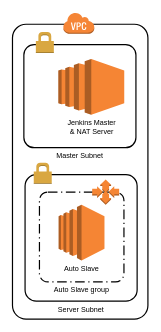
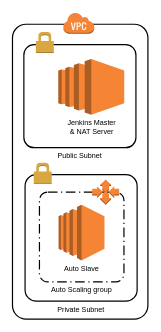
  <mxCell id="0" />
  <mxCell id="1" parent="0" />
  <mxCell id="2" value="" style="rounded=1;arcSize=10;dashed=0;strokeColor=#000000;fillColor=none;gradientColor=none;strokeWidth=2;" vertex="1" parent="1"><mxGeometry x="20" y="40" width="226" height="492" as="geometry" /></mxCell>
- <mxCell id="3" value="Server Subnet" style="rounded=1;arcSize=10;dashed=0;strokeColor=#000000;fillColor=none;gradientColor=none;strokeWidth=2;labelPosition=center;verticalLabelPosition=bottom;align=center;verticalAlign=top;" vertex="1" parent="1"><mxGeometry x="41" y="291" width="187" height="211" as="geometry" /></mxCell>
- <mxCell id="4" value="Auto Slave group" style="rounded=1;arcSize=10;dashed=1;strokeColor=#000000;fillColor=none;gradientColor=none;dashPattern=8 3 1 3;strokeWidth=2;verticalAlign=top;labelPosition=center;verticalLabelPosition=bottom;align=center;" vertex="1" parent="1"><mxGeometry x="65" y="320" width="141" height="150" as="geometry" /></mxCell>
- <mxCell id="5" value="Master Subnet" style="rounded=1;arcSize=10;dashed=0;strokeColor=#000000;fillColor=none;gradientColor=none;strokeWidth=2;labelPosition=center;verticalLabelPosition=bottom;align=center;verticalAlign=top;" vertex="1" parent="1"><mxGeometry x="39" y="74" width="187" height="172" as="geometry" /></mxCell>
+ <mxCell id="3" value="Private Subnet" style="rounded=1;arcSize=10;dashed=0;strokeColor=#000000;fillColor=none;gradientColor=none;strokeWidth=2;labelPosition=center;verticalLabelPosition=bottom;align=center;verticalAlign=top;" vertex="1" parent="1"><mxGeometry x="41" y="291" width="187" height="211" as="geometry" /></mxCell>
+ <mxCell id="4" value="Auto Scaling group" style="rounded=1;arcSize=10;dashed=1;strokeColor=#000000;fillColor=none;gradientColor=none;dashPattern=8 3 1 3;strokeWidth=2;verticalAlign=top;labelPosition=center;verticalLabelPosition=bottom;align=center;" vertex="1" parent="1"><mxGeometry x="65" y="320" width="141" height="150" as="geometry" /></mxCell>
+ <mxCell id="5" value="Public Subnet" style="rounded=1;arcSize=10;dashed=0;strokeColor=#000000;fillColor=none;gradientColor=none;strokeWidth=2;labelPosition=center;verticalLabelPosition=bottom;align=center;verticalAlign=top;" vertex="1" parent="1"><mxGeometry x="39" y="74" width="187" height="172" as="geometry" /></mxCell>
  <mxCell id="6" value="" style="dashed=0;html=1;shape=mxgraph.aws3.permissions;fillColor=#D9A741;gradientColor=none;dashed=0;" vertex="1" parent="1"><mxGeometry x="59" y="53" width="30" height="35" as="geometry" /></mxCell>
  <mxCell id="7" value="&lt;div&gt;Jenkins Master&lt;/div&gt;&lt;div&gt;&amp;amp; NAT Server&lt;br&gt;&lt;/div&gt;" style="outlineConnect=0;dashed=0;verticalLabelPosition=bottom;verticalAlign=top;align=center;html=1;shape=mxgraph.aws3.ec2;fillColor=#F58534;gradientColor=none;" vertex="1" parent="1"><mxGeometry x="96.5" y="98" width="110" height="93" as="geometry" /></mxCell>
  <mxCell id="8" value="Auto Slave" style="outlineConnect=0;dashed=0;verticalLabelPosition=bottom;verticalAlign=top;align=center;html=1;shape=mxgraph.aws3.ec2;fillColor=#F58534;gradientColor=none;" vertex="1" parent="1"><mxGeometry x="97" y="341" width="76.5" height="93" as="geometry" /></mxCell>
  <mxCell id="9" value="" style="outlineConnect=0;dashed=0;verticalLabelPosition=bottom;verticalAlign=top;align=center;html=1;shape=mxgraph.aws3.auto_scaling;fillColor=#F58534;gradientColor=none;aspect=fixed;" vertex="1" parent="1"><mxGeometry x="153" y="299" width="45" height="42" as="geometry" /></mxCell>
  <mxCell id="10" value="" style="dashed=0;html=1;shape=mxgraph.aws3.permissions;fillColor=#D9A741;gradientColor=none;dashed=0;" vertex="1" parent="1"><mxGeometry x="55.5" y="271" width="30" height="35" as="geometry" /></mxCell>
  <mxCell id="11" value="" style="dashed=0;html=1;shape=mxgraph.aws3.virtual_private_cloud;fillColor=#F58536;gradientColor=none;dashed=0;" vertex="1" parent="1"><mxGeometry x="104.5" y="20" width="52" height="36" as="geometry" /></mxCell>
